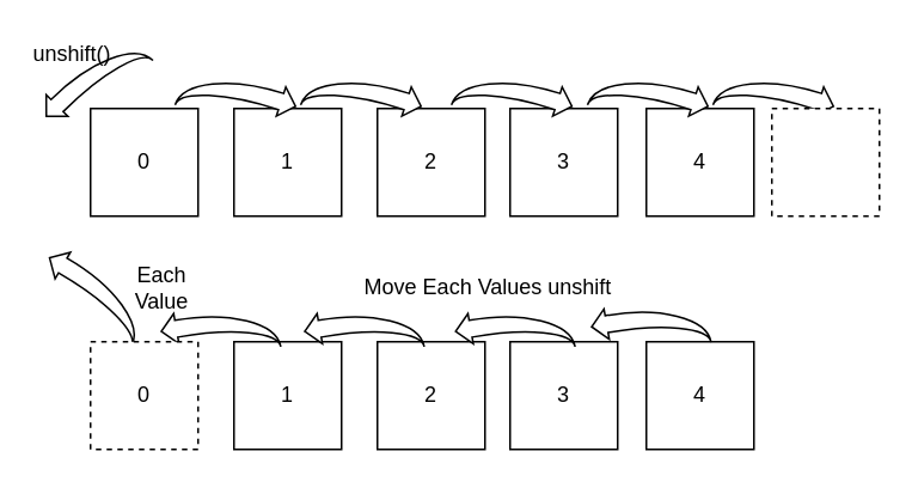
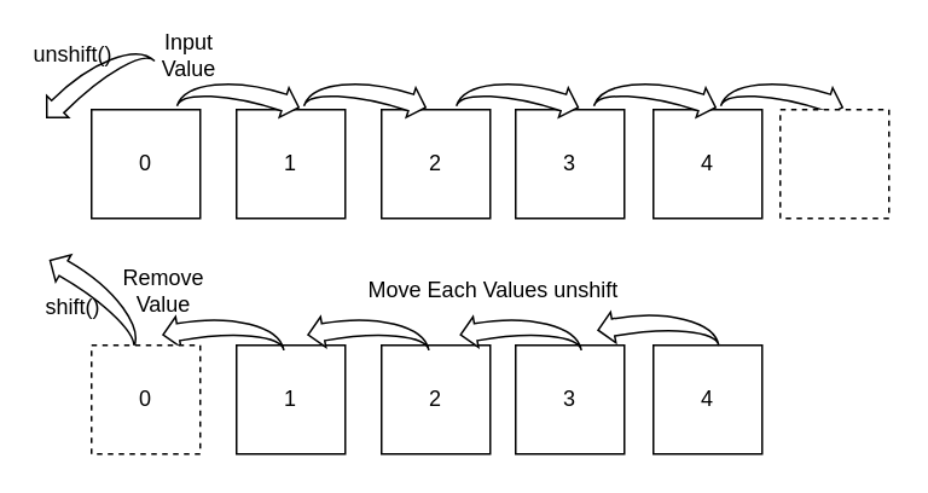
  <mxCell id="0" />
  <mxCell id="1" parent="0" />
  <mxCell id="2" value="0" style="rounded=0;whiteSpace=wrap;html=1;" vertex="1" parent="1"><mxGeometry x="50" y="60" width="60" height="60" as="geometry" /></mxCell>
  <mxCell id="3" value="1" style="rounded=0;whiteSpace=wrap;html=1;" vertex="1" parent="1"><mxGeometry x="130" y="60" width="60" height="60" as="geometry" /></mxCell>
  <mxCell id="4" value="3" style="rounded=0;whiteSpace=wrap;html=1;" vertex="1" parent="1"><mxGeometry x="284" y="60" width="60" height="60" as="geometry" /></mxCell>
  <mxCell id="5" value="2" style="rounded=0;whiteSpace=wrap;html=1;" vertex="1" parent="1"><mxGeometry x="210" y="60" width="60" height="60" as="geometry" /></mxCell>
  <mxCell id="6" value="4" style="rounded=0;whiteSpace=wrap;html=1;" vertex="1" parent="1"><mxGeometry x="360" y="60" width="60" height="60" as="geometry" /></mxCell>
  <mxCell id="7" value="" style="html=1;shadow=0;dashed=0;align=center;verticalAlign=middle;shape=mxgraph.arrows2.jumpInArrow;dy=4.77;dx=8.48;arrowHead=17.07;rotation=-225;flipH=0;flipV=1;" vertex="1" parent="1"><mxGeometry x="20" y="31.46" width="64.14" height="28.54" as="geometry" /></mxCell>
+ <mxCell id="8" value="Input&lt;br&gt;Value" style="text;html=1;strokeColor=none;fillColor=none;align=center;verticalAlign=middle;whiteSpace=wrap;rounded=0;" vertex="1" parent="1"><mxGeometry x="84.14" y="20" width="40" height="20" as="geometry" /></mxCell>
  <mxCell id="9" value="unshift()" style="text;html=1;strokeColor=none;fillColor=none;align=center;verticalAlign=middle;whiteSpace=wrap;rounded=0;" vertex="1" parent="1"><mxGeometry x="20" y="20" width="40" height="20" as="geometry" /></mxCell>
  <mxCell id="10" value="" style="html=1;shadow=0;dashed=0;align=center;verticalAlign=middle;shape=mxgraph.arrows2.jumpInArrow;dy=4.77;dx=8.48;arrowHead=17.07;rotation=18;flipH=0;flipV=0;" vertex="1" parent="1"><mxGeometry x="100" y="40" width="64.14" height="28.54" as="geometry" /></mxCell>
  <mxCell id="11" value="" style="html=1;shadow=0;dashed=0;align=center;verticalAlign=middle;shape=mxgraph.arrows2.jumpInArrow;dy=4.77;dx=8.48;arrowHead=17.07;rotation=18;flipH=0;flipV=0;" vertex="1" parent="1"><mxGeometry x="170" y="40" width="64.14" height="28.54" as="geometry" /></mxCell>
  <mxCell id="12" value="" style="html=1;shadow=0;dashed=0;align=center;verticalAlign=middle;shape=mxgraph.arrows2.jumpInArrow;dy=4.77;dx=8.48;arrowHead=17.07;rotation=18;flipH=0;flipV=0;" vertex="1" parent="1"><mxGeometry x="254.14" y="40" width="64.14" height="28.54" as="geometry" /></mxCell>
  <mxCell id="13" value="" style="html=1;shadow=0;dashed=0;align=center;verticalAlign=middle;shape=mxgraph.arrows2.jumpInArrow;dy=4.77;dx=8.48;arrowHead=17.07;rotation=18;flipH=0;flipV=0;" vertex="1" parent="1"><mxGeometry x="330" y="40" width="64.14" height="28.54" as="geometry" /></mxCell>
  <mxCell id="14" value="" style="html=1;shadow=0;dashed=0;align=center;verticalAlign=middle;shape=mxgraph.arrows2.jumpInArrow;dy=4.77;dx=8.48;arrowHead=17.07;rotation=18;flipH=0;flipV=0;" vertex="1" parent="1"><mxGeometry x="400" y="40" width="64.14" height="28.54" as="geometry" /></mxCell>
  <mxCell id="15" value="" style="rounded=0;whiteSpace=wrap;html=1;dashed=1;" vertex="1" parent="1"><mxGeometry x="430" y="60" width="60" height="60" as="geometry" /></mxCell>
  <mxCell id="16" value="1" style="rounded=0;whiteSpace=wrap;html=1;" vertex="1" parent="1"><mxGeometry x="130" y="190" width="60" height="60" as="geometry" /></mxCell>
  <mxCell id="17" value="3" style="rounded=0;whiteSpace=wrap;html=1;" vertex="1" parent="1"><mxGeometry x="284" y="190" width="60" height="60" as="geometry" /></mxCell>
  <mxCell id="18" value="2" style="rounded=0;whiteSpace=wrap;html=1;" vertex="1" parent="1"><mxGeometry x="210" y="190" width="60" height="60" as="geometry" /></mxCell>
  <mxCell id="19" value="4" style="rounded=0;whiteSpace=wrap;html=1;" vertex="1" parent="1"><mxGeometry x="360" y="190" width="60" height="60" as="geometry" /></mxCell>
  <mxCell id="20" value="" style="html=1;shadow=0;dashed=0;align=center;verticalAlign=middle;shape=mxgraph.arrows2.jumpInArrow;dy=4.77;dx=8.48;arrowHead=17.07;rotation=-150;flipH=0;flipV=1;" vertex="1" parent="1"><mxGeometry x="20" y="150" width="64.14" height="28.54" as="geometry" /></mxCell>
- <mxCell id="21" value="Each&lt;br&gt;Value" style="text;html=1;strokeColor=none;fillColor=none;align=center;verticalAlign=middle;whiteSpace=wrap;rounded=0;" vertex="1" parent="1"><mxGeometry x="70" y="150" width="40" height="20" as="geometry" /></mxCell>
+ <mxCell id="21" value="Remove&lt;br&gt;Value" style="text;html=1;strokeColor=none;fillColor=none;align=center;verticalAlign=middle;whiteSpace=wrap;rounded=0;" vertex="1" parent="1"><mxGeometry x="70" y="150" width="40" height="20" as="geometry" /></mxCell>
  <mxCell id="22" value="" style="html=1;shadow=0;dashed=0;align=center;verticalAlign=middle;shape=mxgraph.arrows2.jumpInArrow;dy=4.77;dx=8.48;arrowHead=17.07;rotation=-10;flipH=1;flipV=0;" vertex="1" parent="1"><mxGeometry x="90" y="170" width="64.14" height="28.54" as="geometry" /></mxCell>
  <mxCell id="23" value="0" style="rounded=0;whiteSpace=wrap;html=1;dashed=1;" vertex="1" parent="1"><mxGeometry x="50" y="190" width="60" height="60" as="geometry" /></mxCell>
  <mxCell id="24" value="Move Each Values unshift" style="text;html=1;strokeColor=none;fillColor=none;align=center;verticalAlign=middle;whiteSpace=wrap;rounded=0;" vertex="1" parent="1"><mxGeometry x="184.14" y="150" width="175.86" height="20" as="geometry" /></mxCell>
+ <mxCell id="25" value="shift()" style="text;html=1;strokeColor=none;fillColor=none;align=center;verticalAlign=middle;whiteSpace=wrap;rounded=0;" vertex="1" parent="1"><mxGeometry x="20" y="158.54" width="40" height="20" as="geometry" /></mxCell>
  <mxCell id="26" value="" style="html=1;shadow=0;dashed=0;align=center;verticalAlign=middle;shape=mxgraph.arrows2.jumpInArrow;dy=4.77;dx=8.48;arrowHead=17.07;rotation=-10;flipH=1;flipV=0;" vertex="1" parent="1"><mxGeometry x="170" y="170" width="64.14" height="28.54" as="geometry" /></mxCell>
  <mxCell id="27" value="" style="html=1;shadow=0;dashed=0;align=center;verticalAlign=middle;shape=mxgraph.arrows2.jumpInArrow;dy=4.77;dx=8.48;arrowHead=17.07;rotation=-10;flipH=1;flipV=0;" vertex="1" parent="1"><mxGeometry x="254.14" y="170" width="64.14" height="28.54" as="geometry" /></mxCell>
  <mxCell id="28" value="" style="html=1;shadow=0;dashed=0;align=center;verticalAlign=middle;shape=mxgraph.arrows2.jumpInArrow;dy=4.77;dx=8.48;arrowHead=17.07;rotation=-10;flipH=1;flipV=0;" vertex="1" parent="1"><mxGeometry x="330" y="167.46" width="64.14" height="28.54" as="geometry" /></mxCell>
